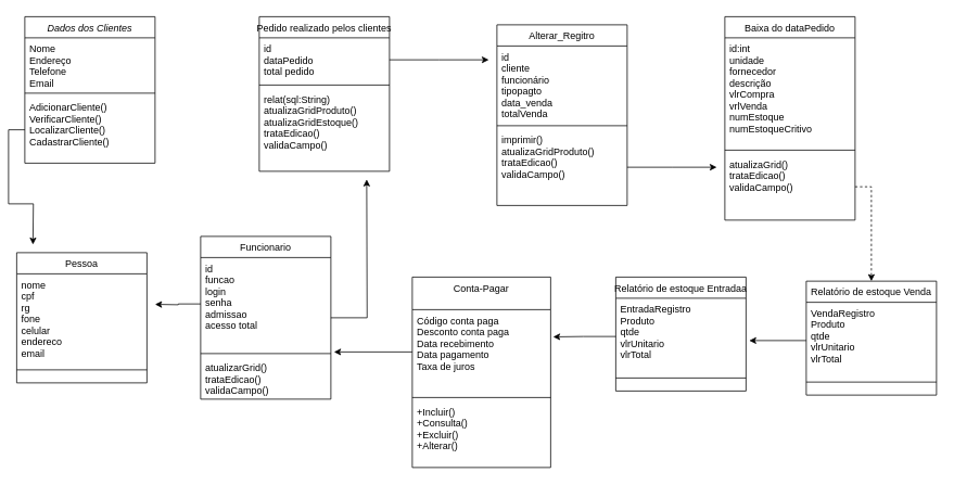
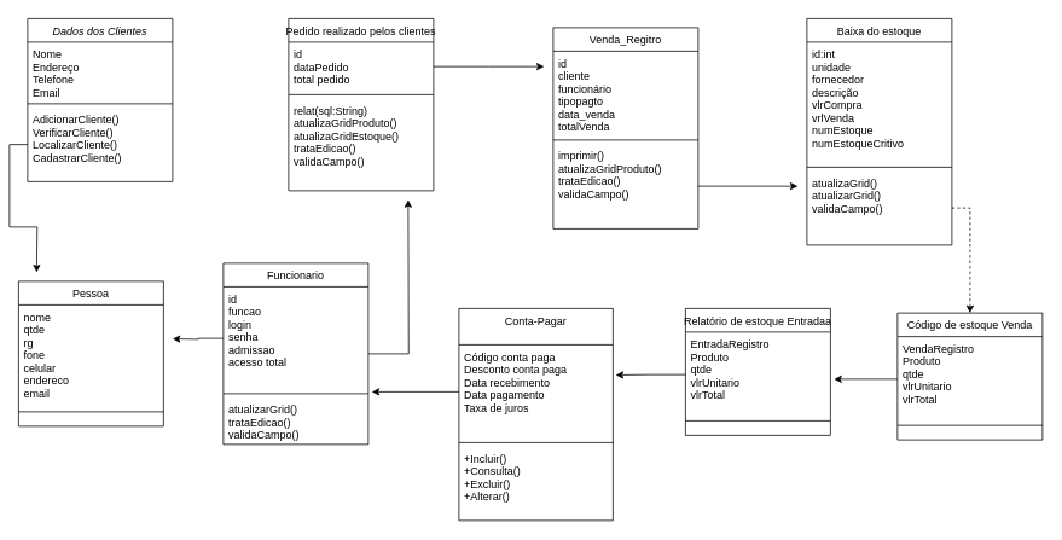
  <mxCell id="0" />
  <mxCell id="1" parent="0" />
  <mxCell id="2" value="Dados dos Clientes" style="swimlane;fontStyle=2;align=center;verticalAlign=top;childLayout=stackLayout;horizontal=1;startSize=26;horizontalStack=0;resizeParent=1;resizeLast=0;collapsible=1;marginBottom=0;rounded=0;shadow=0;strokeWidth=1;" parent="1" vertex="1"><mxGeometry x="30" y="20" width="160" height="180" as="geometry"><mxRectangle x="230" y="140" width="160" height="26" as="alternateBounds" /></mxGeometry></mxCell>
  <mxCell id="3" value="Nome&#10;Endereço&#10;Telefone&#10;Email" style="text;align=left;verticalAlign=top;spacingLeft=4;spacingRight=4;overflow=hidden;rotatable=0;points=[[0,0.5],[1,0.5]];portConstraint=eastwest;" parent="2" vertex="1"><mxGeometry y="26" width="160" height="64" as="geometry" /></mxCell>
  <mxCell id="4" value="" style="line;html=1;strokeWidth=1;align=left;verticalAlign=middle;spacingTop=-1;spacingLeft=3;spacingRight=3;rotatable=0;labelPosition=right;points=[];portConstraint=eastwest;" parent="2" vertex="1"><mxGeometry y="90" width="160" height="8" as="geometry" /></mxCell>
  <mxCell id="5" style="edgeStyle=orthogonalEdgeStyle;rounded=0;orthogonalLoop=1;jettySize=auto;html=1;exitX=0;exitY=0.5;exitDx=0;exitDy=0;" edge="1" parent="2" source="6"><mxGeometry relative="1" as="geometry"><mxPoint x="10" y="280" as="targetPoint" /></mxGeometry></mxCell>
  <mxCell id="6" value="AdicionarCliente()&#10;VerificarCliente()&#10;LocalizarCliente()&#10;CadastrarCliente()" style="text;align=left;verticalAlign=top;spacingLeft=4;spacingRight=4;overflow=hidden;rotatable=0;points=[[0,0.5],[1,0.5]];portConstraint=eastwest;" parent="2" vertex="1"><mxGeometry y="98" width="160" height="82" as="geometry" /></mxCell>
  <mxCell id="7" value="Pedido realizado pelos clientes" style="swimlane;fontStyle=0;align=center;verticalAlign=top;childLayout=stackLayout;horizontal=1;startSize=26;horizontalStack=0;resizeParent=1;resizeLast=0;collapsible=1;marginBottom=0;rounded=0;shadow=0;strokeWidth=1;" parent="1" vertex="1"><mxGeometry x="318" y="20" width="160" height="190" as="geometry"><mxRectangle x="550" y="140" width="160" height="26" as="alternateBounds" /></mxGeometry></mxCell>
  <mxCell id="8" value="id&#10;dataPedido&#10;total pedido" style="text;align=left;verticalAlign=top;spacingLeft=4;spacingRight=4;overflow=hidden;rotatable=0;points=[[0,0.5],[1,0.5]];portConstraint=eastwest;rounded=0;shadow=0;html=0;" parent="7" vertex="1"><mxGeometry y="26" width="160" height="54" as="geometry" /></mxCell>
  <mxCell id="9" value="" style="line;html=1;strokeWidth=1;align=left;verticalAlign=middle;spacingTop=-1;spacingLeft=3;spacingRight=3;rotatable=0;labelPosition=right;points=[];portConstraint=eastwest;" parent="7" vertex="1"><mxGeometry y="80" width="160" height="8" as="geometry" /></mxCell>
  <mxCell id="10" value="relat(sql:String)&#10;atualizaGridProduto()&#10;atualizaGridEstoque()&#10;trataEdicao()&#10;validaCampo()" style="text;align=left;verticalAlign=top;spacingLeft=4;spacingRight=4;overflow=hidden;rotatable=0;points=[[0,0.5],[1,0.5]];portConstraint=eastwest;" parent="7" vertex="1"><mxGeometry y="88" width="160" height="102" as="geometry" /></mxCell>
- <mxCell id="11" value="Baixa do dataPedido" style="swimlane;fontStyle=0;align=center;verticalAlign=top;childLayout=stackLayout;horizontal=1;startSize=26;horizontalStack=0;resizeParent=1;resizeLast=0;collapsible=1;marginBottom=0;rounded=0;shadow=0;strokeWidth=1;" parent="1" vertex="1"><mxGeometry x="890" y="20" width="160" height="250" as="geometry"><mxRectangle x="550" y="140" width="160" height="26" as="alternateBounds" /></mxGeometry></mxCell>
+ <mxCell id="11" value="Baixa do estoque" style="swimlane;fontStyle=0;align=center;verticalAlign=top;childLayout=stackLayout;horizontal=1;startSize=26;horizontalStack=0;resizeParent=1;resizeLast=0;collapsible=1;marginBottom=0;rounded=0;shadow=0;strokeWidth=1;" parent="1" vertex="1"><mxGeometry x="890" y="20" width="160" height="250" as="geometry"><mxRectangle x="550" y="140" width="160" height="26" as="alternateBounds" /></mxGeometry></mxCell>
  <mxCell id="12" value="id:int&#10;unidade&#10;fornecedor&#10;descrição&#10;vlrCompra&#10;vrlVenda&#10;numEstoque&#10;numEstoqueCritivo&#10;" style="text;align=left;verticalAlign=top;spacingLeft=4;spacingRight=4;overflow=hidden;rotatable=0;points=[[0,0.5],[1,0.5]];portConstraint=eastwest;rounded=0;shadow=0;html=0;" parent="11" vertex="1"><mxGeometry y="26" width="160" height="134" as="geometry" /></mxCell>
  <mxCell id="13" value="" style="line;html=1;strokeWidth=1;align=left;verticalAlign=middle;spacingTop=-1;spacingLeft=3;spacingRight=3;rotatable=0;labelPosition=right;points=[];portConstraint=eastwest;" parent="11" vertex="1"><mxGeometry y="160" width="160" height="8" as="geometry" /></mxCell>
- <mxCell id="14" value="atualizaGrid()&#10;trataEdicao()&#10;validaCampo()" style="text;align=left;verticalAlign=top;spacingLeft=4;spacingRight=4;overflow=hidden;rotatable=0;points=[[0,0.5],[1,0.5]];portConstraint=eastwest;" parent="11" vertex="1"><mxGeometry y="168" width="160" height="82" as="geometry" /></mxCell>
- <mxCell id="15" value="Relatório de estoque Venda" style="swimlane;fontStyle=0;align=center;verticalAlign=top;childLayout=stackLayout;horizontal=1;startSize=26;horizontalStack=0;resizeParent=1;resizeLast=0;collapsible=1;marginBottom=0;rounded=0;shadow=0;strokeWidth=1;" parent="1" vertex="1"><mxGeometry x="990" y="345" width="160" height="140" as="geometry"><mxRectangle x="550" y="140" width="160" height="26" as="alternateBounds" /></mxGeometry></mxCell>
+ <mxCell id="14" value="atualizaGrid()&#10;atualizarGrid()&#10;validaCampo()" style="text;align=left;verticalAlign=top;spacingLeft=4;spacingRight=4;overflow=hidden;rotatable=0;points=[[0,0.5],[1,0.5]];portConstraint=eastwest;" parent="11" vertex="1"><mxGeometry y="168" width="160" height="82" as="geometry" /></mxCell>
+ <mxCell id="15" value="Código de estoque Venda" style="swimlane;fontStyle=0;align=center;verticalAlign=top;childLayout=stackLayout;horizontal=1;startSize=26;horizontalStack=0;resizeParent=1;resizeLast=0;collapsible=1;marginBottom=0;rounded=0;shadow=0;strokeWidth=1;" parent="1" vertex="1"><mxGeometry x="990" y="345" width="160" height="140" as="geometry"><mxRectangle x="550" y="140" width="160" height="26" as="alternateBounds" /></mxGeometry></mxCell>
  <mxCell id="16" value="VendaRegistro&#10;Produto&#10;qtde&#10;vlrUnitario&#10;vlrTotal&#10;" style="text;align=left;verticalAlign=top;spacingLeft=4;spacingRight=4;overflow=hidden;rotatable=0;points=[[0,0.5],[1,0.5]];portConstraint=eastwest;rounded=0;shadow=0;html=0;" parent="15" vertex="1"><mxGeometry y="26" width="160" height="94" as="geometry" /></mxCell>
  <mxCell id="17" value="" style="line;html=1;strokeWidth=1;align=left;verticalAlign=middle;spacingTop=-1;spacingLeft=3;spacingRight=3;rotatable=0;labelPosition=right;points=[];portConstraint=eastwest;" parent="15" vertex="1"><mxGeometry y="120" width="160" height="8" as="geometry" /></mxCell>
  <mxCell id="18" value="Conta-Pagar&#10;" style="swimlane;fontStyle=0;align=center;verticalAlign=top;childLayout=stackLayout;horizontal=1;startSize=40;horizontalStack=0;resizeParent=1;resizeLast=0;collapsible=1;marginBottom=0;rounded=0;shadow=0;strokeWidth=1;fontSize=12;swimlaneLine=1;" parent="1" vertex="1"><mxGeometry x="506" y="340" width="170" height="234" as="geometry"><mxRectangle x="250" y="330" width="160" height="26" as="alternateBounds" /></mxGeometry></mxCell>
  <mxCell id="19" value="Código conta paga&#10;Desconto conta paga&#10;Data recebimento&#10;Data pagamento&#10;Taxa de juros" style="text;align=left;verticalAlign=top;spacingLeft=4;spacingRight=4;overflow=hidden;rotatable=0;points=[[0,0.5],[1,0.5]];portConstraint=eastwest;rounded=0;shadow=0;html=0;" parent="18" vertex="1"><mxGeometry y="40" width="170" height="104" as="geometry" /></mxCell>
  <mxCell id="20" value="" style="line;html=1;strokeWidth=1;align=left;verticalAlign=middle;spacingTop=-1;spacingLeft=3;spacingRight=3;rotatable=0;labelPosition=right;points=[];portConstraint=eastwest;" parent="18" vertex="1"><mxGeometry y="144" width="170" height="8" as="geometry" /></mxCell>
  <mxCell id="21" value="+Incluir()&#10;+Consulta()&#10;+Excluir()&#10;+Alterar()" style="text;align=left;verticalAlign=top;spacingLeft=4;spacingRight=4;overflow=hidden;rotatable=0;points=[[0,0.5],[1,0.5]];portConstraint=eastwest;" parent="18" vertex="1"><mxGeometry y="152" width="170" height="72" as="geometry" /></mxCell>
  <mxCell id="22" style="edgeStyle=orthogonalEdgeStyle;rounded=0;orthogonalLoop=1;jettySize=auto;html=1;" edge="1" parent="1" source="23"><mxGeometry relative="1" as="geometry"><mxPoint x="450" y="220" as="targetPoint" /></mxGeometry></mxCell>
  <mxCell id="23" value="Funcionario" style="swimlane;fontStyle=0;align=center;verticalAlign=top;childLayout=stackLayout;horizontal=1;startSize=26;horizontalStack=0;resizeParent=1;resizeLast=0;collapsible=1;marginBottom=0;rounded=0;shadow=0;strokeWidth=1;" vertex="1" parent="1"><mxGeometry x="246" y="290" width="160" height="200" as="geometry"><mxRectangle x="550" y="140" width="160" height="26" as="alternateBounds" /></mxGeometry></mxCell>
  <mxCell id="24" style="edgeStyle=orthogonalEdgeStyle;rounded=0;orthogonalLoop=1;jettySize=auto;html=1;exitX=0;exitY=0.5;exitDx=0;exitDy=0;" edge="1" parent="23" source="25"><mxGeometry relative="1" as="geometry"><mxPoint x="-56.0" y="83.538" as="targetPoint" /></mxGeometry></mxCell>
  <mxCell id="25" value="id&#10;funcao&#10;login&#10;senha&#10;admissao&#10;acesso total&#10;" style="text;align=left;verticalAlign=top;spacingLeft=4;spacingRight=4;overflow=hidden;rotatable=0;points=[[0,0.5],[1,0.5]];portConstraint=eastwest;rounded=0;shadow=0;html=0;" vertex="1" parent="23"><mxGeometry y="26" width="160" height="114" as="geometry" /></mxCell>
  <mxCell id="26" value="" style="line;html=1;strokeWidth=1;align=left;verticalAlign=middle;spacingTop=-1;spacingLeft=3;spacingRight=3;rotatable=0;labelPosition=right;points=[];portConstraint=eastwest;" vertex="1" parent="23"><mxGeometry y="140" width="160" height="8" as="geometry" /></mxCell>
  <mxCell id="27" value="atualizarGrid()&#10;trataEdicao()&#10;validaCampo()" style="text;align=left;verticalAlign=top;spacingLeft=4;spacingRight=4;overflow=hidden;rotatable=0;points=[[0,0.5],[1,0.5]];portConstraint=eastwest;" vertex="1" parent="23"><mxGeometry y="148" width="160" height="52" as="geometry" /></mxCell>
  <mxCell id="28" value="Relatório de estoque Entradaa" style="swimlane;fontStyle=0;align=center;verticalAlign=top;childLayout=stackLayout;horizontal=1;startSize=26;horizontalStack=0;resizeParent=1;resizeLast=0;collapsible=1;marginBottom=0;rounded=0;shadow=0;strokeWidth=1;" vertex="1" parent="1"><mxGeometry x="756" y="340" width="160" height="140" as="geometry"><mxRectangle x="550" y="140" width="160" height="26" as="alternateBounds" /></mxGeometry></mxCell>
  <mxCell id="29" value="EntradaRegistro&#10;Produto&#10;qtde&#10;vlrUnitario&#10;vlrTotal&#10;" style="text;align=left;verticalAlign=top;spacingLeft=4;spacingRight=4;overflow=hidden;rotatable=0;points=[[0,0.5],[1,0.5]];portConstraint=eastwest;rounded=0;shadow=0;html=0;" vertex="1" parent="28"><mxGeometry y="26" width="160" height="94" as="geometry" /></mxCell>
  <mxCell id="30" value="" style="line;html=1;strokeWidth=1;align=left;verticalAlign=middle;spacingTop=-1;spacingLeft=3;spacingRight=3;rotatable=0;labelPosition=right;points=[];portConstraint=eastwest;" vertex="1" parent="28"><mxGeometry y="120" width="160" height="8" as="geometry" /></mxCell>
- <mxCell id="31" value="Alterar_Regitro" style="swimlane;fontStyle=0;align=center;verticalAlign=top;childLayout=stackLayout;horizontal=1;startSize=26;horizontalStack=0;resizeParent=1;resizeLast=0;collapsible=1;marginBottom=0;rounded=0;shadow=0;strokeWidth=1;" vertex="1" parent="1"><mxGeometry x="610" y="30" width="160" height="222" as="geometry"><mxRectangle x="550" y="140" width="160" height="26" as="alternateBounds" /></mxGeometry></mxCell>
+ <mxCell id="31" value="Venda_Regitro" style="swimlane;fontStyle=0;align=center;verticalAlign=top;childLayout=stackLayout;horizontal=1;startSize=26;horizontalStack=0;resizeParent=1;resizeLast=0;collapsible=1;marginBottom=0;rounded=0;shadow=0;strokeWidth=1;" vertex="1" parent="1"><mxGeometry x="610" y="30" width="160" height="222" as="geometry"><mxRectangle x="550" y="140" width="160" height="26" as="alternateBounds" /></mxGeometry></mxCell>
  <mxCell id="32" value="id&#10;cliente&#10;funcionário&#10;tipopagto&#10;data_venda&#10;totalVenda" style="text;align=left;verticalAlign=top;spacingLeft=4;spacingRight=4;overflow=hidden;rotatable=0;points=[[0,0.5],[1,0.5]];portConstraint=eastwest;rounded=0;shadow=0;html=0;" vertex="1" parent="31"><mxGeometry y="26" width="160" height="94" as="geometry" /></mxCell>
  <mxCell id="33" value="" style="line;html=1;strokeWidth=1;align=left;verticalAlign=middle;spacingTop=-1;spacingLeft=3;spacingRight=3;rotatable=0;labelPosition=right;points=[];portConstraint=eastwest;" vertex="1" parent="31"><mxGeometry y="120" width="160" height="8" as="geometry" /></mxCell>
  <mxCell id="34" style="edgeStyle=orthogonalEdgeStyle;rounded=0;orthogonalLoop=1;jettySize=auto;html=1;" edge="1" parent="31" source="35"><mxGeometry relative="1" as="geometry"><mxPoint x="270" y="175.0" as="targetPoint" /></mxGeometry></mxCell>
  <mxCell id="35" value="imprimir()&#10;atualizaGridProduto()&#10;trataEdicao()&#10;validaCampo()" style="text;align=left;verticalAlign=top;spacingLeft=4;spacingRight=4;overflow=hidden;rotatable=0;points=[[0,0.5],[1,0.5]];portConstraint=eastwest;rounded=0;shadow=0;html=0;" vertex="1" parent="31"><mxGeometry y="128" width="160" height="94" as="geometry" /></mxCell>
  <mxCell id="36" value="Pessoa" style="swimlane;fontStyle=0;align=center;verticalAlign=top;childLayout=stackLayout;horizontal=1;startSize=26;horizontalStack=0;resizeParent=1;resizeLast=0;collapsible=1;marginBottom=0;rounded=0;shadow=0;strokeWidth=1;" vertex="1" parent="1"><mxGeometry x="20" y="310" width="160" height="160" as="geometry"><mxRectangle x="550" y="140" width="160" height="26" as="alternateBounds" /></mxGeometry></mxCell>
- <mxCell id="37" value="nome&#10;cpf&#10;rg&#10;fone&#10;celular&#10;endereco&#10;email" style="text;align=left;verticalAlign=top;spacingLeft=4;spacingRight=4;overflow=hidden;rotatable=0;points=[[0,0.5],[1,0.5]];portConstraint=eastwest;rounded=0;shadow=0;html=0;" vertex="1" parent="36"><mxGeometry y="26" width="160" height="114" as="geometry" /></mxCell>
+ <mxCell id="37" value="nome&#10;qtde&#10;rg&#10;fone&#10;celular&#10;endereco&#10;email" style="text;align=left;verticalAlign=top;spacingLeft=4;spacingRight=4;overflow=hidden;rotatable=0;points=[[0,0.5],[1,0.5]];portConstraint=eastwest;rounded=0;shadow=0;html=0;" vertex="1" parent="36"><mxGeometry y="26" width="160" height="114" as="geometry" /></mxCell>
  <mxCell id="38" value="" style="line;html=1;strokeWidth=1;align=left;verticalAlign=middle;spacingTop=-1;spacingLeft=3;spacingRight=3;rotatable=0;labelPosition=right;points=[];portConstraint=eastwest;" vertex="1" parent="36"><mxGeometry y="140" width="160" height="8" as="geometry" /></mxCell>
  <mxCell id="39" style="edgeStyle=orthogonalEdgeStyle;rounded=0;orthogonalLoop=1;jettySize=auto;html=1;" edge="1" parent="1" source="8"><mxGeometry relative="1" as="geometry"><mxPoint x="600" y="73" as="targetPoint" /></mxGeometry></mxCell>
  <mxCell id="40" style="edgeStyle=orthogonalEdgeStyle;rounded=0;orthogonalLoop=1;jettySize=auto;html=1;exitX=1;exitY=0.5;exitDx=0;exitDy=0;entryX=0.5;entryY=0;entryDx=0;entryDy=0;dashed=1;" edge="1" parent="1" source="14" target="15"><mxGeometry relative="1" as="geometry" /></mxCell>
  <mxCell id="41" style="edgeStyle=orthogonalEdgeStyle;rounded=0;orthogonalLoop=1;jettySize=auto;html=1;exitX=0;exitY=0.5;exitDx=0;exitDy=0;" edge="1" parent="1" source="16"><mxGeometry relative="1" as="geometry"><mxPoint x="920" y="418" as="targetPoint" /></mxGeometry></mxCell>
  <mxCell id="42" style="edgeStyle=orthogonalEdgeStyle;rounded=0;orthogonalLoop=1;jettySize=auto;html=1;exitX=0;exitY=0.5;exitDx=0;exitDy=0;entryX=1.018;entryY=0.322;entryDx=0;entryDy=0;entryPerimeter=0;" edge="1" parent="1" source="29" target="19"><mxGeometry relative="1" as="geometry" /></mxCell>
  <mxCell id="43" style="edgeStyle=orthogonalEdgeStyle;rounded=0;orthogonalLoop=1;jettySize=auto;html=1;exitX=0;exitY=0.5;exitDx=0;exitDy=0;entryX=1.024;entryY=-0.115;entryDx=0;entryDy=0;entryPerimeter=0;" edge="1" parent="1" source="19" target="27"><mxGeometry relative="1" as="geometry" /></mxCell>
